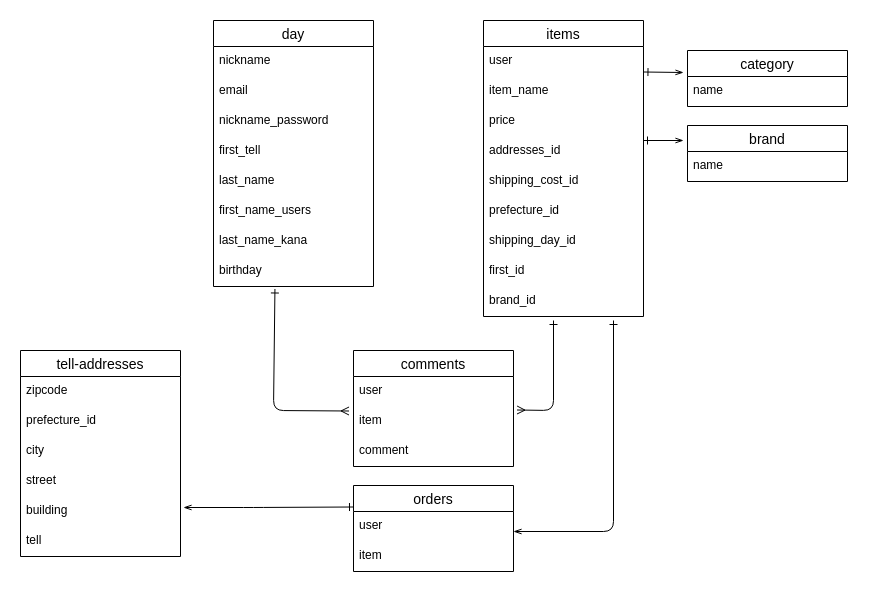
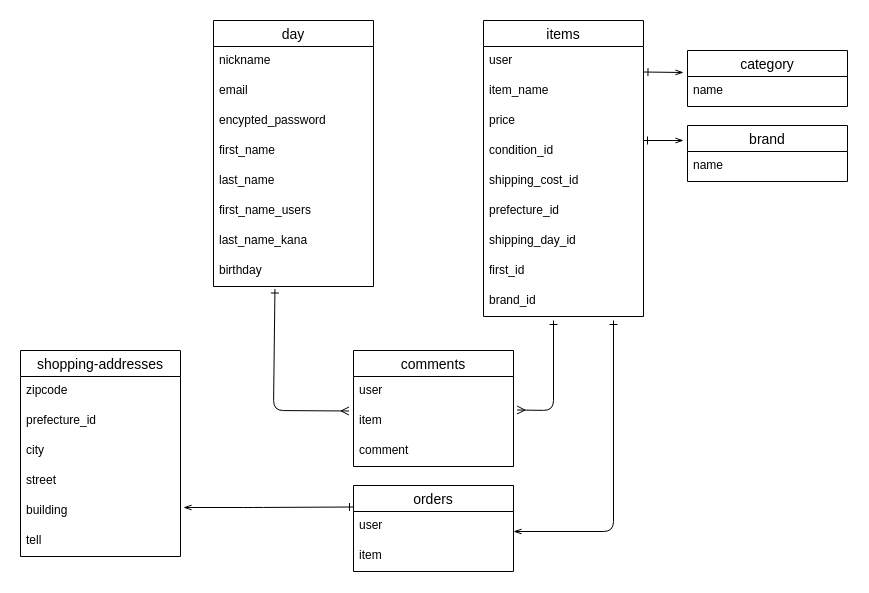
  <mxCell id="0" />
  <mxCell id="1" parent="0" />
  <mxCell id="2" value="" style="edgeStyle=none;html=1;endArrow=ERmany;endFill=0;startArrow=ERone;startFill=0;entryX=-0.028;entryY=0.15;entryDx=0;entryDy=0;entryPerimeter=0;exitX=0.384;exitY=1.083;exitDx=0;exitDy=0;exitPerimeter=0;" parent="1" source="30" target="10" edge="1"><mxGeometry relative="1" as="geometry"><mxPoint x="263" y="290" as="sourcePoint" /><mxPoint x="330" y="460" as="targetPoint" /><Array as="points"><mxPoint x="273" y="410" /></Array></mxGeometry></mxCell>
  <mxCell id="3" value="category" style="swimlane;fontStyle=0;childLayout=stackLayout;horizontal=1;startSize=26;horizontalStack=0;resizeParent=1;resizeParentMax=0;resizeLast=0;collapsible=1;marginBottom=0;align=center;fontSize=14;" parent="1" vertex="1"><mxGeometry x="687" y="50" width="160" height="56" as="geometry" /></mxCell>
  <mxCell id="4" value="name" style="text;strokeColor=none;fillColor=none;spacingLeft=4;spacingRight=4;overflow=hidden;rotatable=0;points=[[0,0.5],[1,0.5]];portConstraint=eastwest;fontSize=12;" parent="3" vertex="1"><mxGeometry y="26" width="160" height="30" as="geometry" /></mxCell>
  <mxCell id="5" value="brand" style="swimlane;fontStyle=0;childLayout=stackLayout;horizontal=1;startSize=26;horizontalStack=0;resizeParent=1;resizeParentMax=0;resizeLast=0;collapsible=1;marginBottom=0;align=center;fontSize=14;" parent="1" vertex="1"><mxGeometry x="687" y="125" width="160" height="56" as="geometry" /></mxCell>
  <mxCell id="6" value="name" style="text;strokeColor=none;fillColor=none;spacingLeft=4;spacingRight=4;overflow=hidden;rotatable=0;points=[[0,0.5],[1,0.5]];portConstraint=eastwest;fontSize=12;" parent="5" vertex="1"><mxGeometry y="26" width="160" height="30" as="geometry" /></mxCell>
  <mxCell id="7" style="edgeStyle=none;html=1;startArrow=ERone;startFill=0;endArrow=ERmany;endFill=0;entryX=1.022;entryY=0.117;entryDx=0;entryDy=0;entryPerimeter=0;" parent="1" target="10" edge="1"><mxGeometry relative="1" as="geometry"><mxPoint x="553" y="320" as="sourcePoint" /><mxPoint x="523" y="500" as="targetPoint" /><Array as="points"><mxPoint x="553" y="410" /></Array></mxGeometry></mxCell>
  <mxCell id="8" value="comments" style="swimlane;fontStyle=0;childLayout=stackLayout;horizontal=1;startSize=26;horizontalStack=0;resizeParent=1;resizeParentMax=0;resizeLast=0;collapsible=1;marginBottom=0;align=center;fontSize=14;" parent="1" vertex="1"><mxGeometry x="353" y="350" width="160" height="116" as="geometry" /></mxCell>
  <mxCell id="9" value="user" style="text;strokeColor=none;fillColor=none;spacingLeft=4;spacingRight=4;overflow=hidden;rotatable=0;points=[[0,0.5],[1,0.5]];portConstraint=eastwest;fontSize=12;" parent="8" vertex="1"><mxGeometry y="26" width="160" height="30" as="geometry" /></mxCell>
  <mxCell id="10" value="item" style="text;strokeColor=none;fillColor=none;spacingLeft=4;spacingRight=4;overflow=hidden;rotatable=0;points=[[0,0.5],[1,0.5]];portConstraint=eastwest;fontSize=12;" parent="8" vertex="1"><mxGeometry y="56" width="160" height="30" as="geometry" /></mxCell>
  <mxCell id="11" value="comment" style="text;strokeColor=none;fillColor=none;spacingLeft=4;spacingRight=4;overflow=hidden;rotatable=0;points=[[0,0.5],[1,0.5]];portConstraint=eastwest;fontSize=12;" parent="8" vertex="1"><mxGeometry y="86" width="160" height="30" as="geometry" /></mxCell>
  <mxCell id="12" value="items" style="swimlane;fontStyle=0;childLayout=stackLayout;horizontal=1;startSize=26;horizontalStack=0;resizeParent=1;resizeParentMax=0;resizeLast=0;collapsible=1;marginBottom=0;align=center;fontSize=14;" parent="1" vertex="1"><mxGeometry x="483" y="20" width="160" height="296" as="geometry" /></mxCell>
  <mxCell id="13" value="user" style="text;strokeColor=none;fillColor=none;spacingLeft=4;spacingRight=4;overflow=hidden;rotatable=0;points=[[0,0.5],[1,0.5]];portConstraint=eastwest;fontSize=12;" parent="12" vertex="1"><mxGeometry y="26" width="160" height="30" as="geometry" /></mxCell>
  <mxCell id="14" value="item_name" style="text;strokeColor=none;fillColor=none;spacingLeft=4;spacingRight=4;overflow=hidden;rotatable=0;points=[[0,0.5],[1,0.5]];portConstraint=eastwest;fontSize=12;" parent="12" vertex="1"><mxGeometry y="56" width="160" height="30" as="geometry" /></mxCell>
  <mxCell id="15" value="price" style="text;strokeColor=none;fillColor=none;spacingLeft=4;spacingRight=4;overflow=hidden;rotatable=0;points=[[0,0.5],[1,0.5]];portConstraint=eastwest;fontSize=12;" parent="12" vertex="1"><mxGeometry y="86" width="160" height="30" as="geometry" /></mxCell>
- <mxCell id="16" value="addresses_id" style="text;strokeColor=none;fillColor=none;spacingLeft=4;spacingRight=4;overflow=hidden;rotatable=0;points=[[0,0.5],[1,0.5]];portConstraint=eastwest;fontSize=12;" parent="12" vertex="1"><mxGeometry y="116" width="160" height="30" as="geometry" /></mxCell>
+ <mxCell id="16" value="condition_id" style="text;strokeColor=none;fillColor=none;spacingLeft=4;spacingRight=4;overflow=hidden;rotatable=0;points=[[0,0.5],[1,0.5]];portConstraint=eastwest;fontSize=12;" parent="12" vertex="1"><mxGeometry y="116" width="160" height="30" as="geometry" /></mxCell>
  <mxCell id="17" value="shipping_cost_id" style="text;strokeColor=none;fillColor=none;spacingLeft=4;spacingRight=4;overflow=hidden;rotatable=0;points=[[0,0.5],[1,0.5]];portConstraint=eastwest;fontSize=12;" parent="12" vertex="1"><mxGeometry y="146" width="160" height="30" as="geometry" /></mxCell>
  <mxCell id="18" value="prefecture_id" style="text;strokeColor=none;fillColor=none;spacingLeft=4;spacingRight=4;overflow=hidden;rotatable=0;points=[[0,0.5],[1,0.5]];portConstraint=eastwest;fontSize=12;" parent="12" vertex="1"><mxGeometry y="176" width="160" height="30" as="geometry" /></mxCell>
  <mxCell id="19" value="shipping_day_id" style="text;strokeColor=none;fillColor=none;spacingLeft=4;spacingRight=4;overflow=hidden;rotatable=0;points=[[0,0.5],[1,0.5]];portConstraint=eastwest;fontSize=12;" parent="12" vertex="1"><mxGeometry y="206" width="160" height="30" as="geometry" /></mxCell>
  <mxCell id="20" value="first_id" style="text;strokeColor=none;fillColor=none;spacingLeft=4;spacingRight=4;overflow=hidden;rotatable=0;points=[[0,0.5],[1,0.5]];portConstraint=eastwest;fontSize=12;" parent="12" vertex="1"><mxGeometry y="236" width="160" height="30" as="geometry" /></mxCell>
  <mxCell id="21" value="brand_id" style="text;strokeColor=none;fillColor=none;spacingLeft=4;spacingRight=4;overflow=hidden;rotatable=0;points=[[0,0.5],[1,0.5]];portConstraint=eastwest;fontSize=12;" parent="12" vertex="1"><mxGeometry y="266" width="160" height="30" as="geometry" /></mxCell>
  <mxCell id="22" value="day" style="swimlane;fontStyle=0;childLayout=stackLayout;horizontal=1;startSize=26;horizontalStack=0;resizeParent=1;resizeParentMax=0;resizeLast=0;collapsible=1;marginBottom=0;align=center;fontSize=14;" parent="1" vertex="1"><mxGeometry x="213" y="20" width="160" height="266" as="geometry" /></mxCell>
  <mxCell id="23" value="nickname" style="text;strokeColor=none;fillColor=none;spacingLeft=4;spacingRight=4;overflow=hidden;rotatable=0;points=[[0,0.5],[1,0.5]];portConstraint=eastwest;fontSize=12;" parent="22" vertex="1"><mxGeometry y="26" width="160" height="30" as="geometry" /></mxCell>
  <mxCell id="24" value="email" style="text;strokeColor=none;fillColor=none;spacingLeft=4;spacingRight=4;overflow=hidden;rotatable=0;points=[[0,0.5],[1,0.5]];portConstraint=eastwest;fontSize=12;" parent="22" vertex="1"><mxGeometry y="56" width="160" height="30" as="geometry" /></mxCell>
- <mxCell id="25" value="nickname_password" style="text;strokeColor=none;fillColor=none;spacingLeft=4;spacingRight=4;overflow=hidden;rotatable=0;points=[[0,0.5],[1,0.5]];portConstraint=eastwest;fontSize=12;" parent="22" vertex="1"><mxGeometry y="86" width="160" height="30" as="geometry" /></mxCell>
- <mxCell id="26" value="first_tell" style="text;strokeColor=none;fillColor=none;spacingLeft=4;spacingRight=4;overflow=hidden;rotatable=0;points=[[0,0.5],[1,0.5]];portConstraint=eastwest;fontSize=12;" parent="22" vertex="1"><mxGeometry y="116" width="160" height="30" as="geometry" /></mxCell>
+ <mxCell id="25" value="encypted_password" style="text;strokeColor=none;fillColor=none;spacingLeft=4;spacingRight=4;overflow=hidden;rotatable=0;points=[[0,0.5],[1,0.5]];portConstraint=eastwest;fontSize=12;" parent="22" vertex="1"><mxGeometry y="86" width="160" height="30" as="geometry" /></mxCell>
+ <mxCell id="26" value="first_name" style="text;strokeColor=none;fillColor=none;spacingLeft=4;spacingRight=4;overflow=hidden;rotatable=0;points=[[0,0.5],[1,0.5]];portConstraint=eastwest;fontSize=12;" parent="22" vertex="1"><mxGeometry y="116" width="160" height="30" as="geometry" /></mxCell>
  <mxCell id="27" value="last_name" style="text;strokeColor=none;fillColor=none;spacingLeft=4;spacingRight=4;overflow=hidden;rotatable=0;points=[[0,0.5],[1,0.5]];portConstraint=eastwest;fontSize=12;" parent="22" vertex="1"><mxGeometry y="146" width="160" height="30" as="geometry" /></mxCell>
  <mxCell id="28" value="first_name_users" style="text;strokeColor=none;fillColor=none;spacingLeft=4;spacingRight=4;overflow=hidden;rotatable=0;points=[[0,0.5],[1,0.5]];portConstraint=eastwest;fontSize=12;" parent="22" vertex="1"><mxGeometry y="176" width="160" height="30" as="geometry" /></mxCell>
  <mxCell id="29" value="last_name_kana" style="text;strokeColor=none;fillColor=none;spacingLeft=4;spacingRight=4;overflow=hidden;rotatable=0;points=[[0,0.5],[1,0.5]];portConstraint=eastwest;fontSize=12;" parent="22" vertex="1"><mxGeometry y="206" width="160" height="30" as="geometry" /></mxCell>
  <mxCell id="30" value="birthday" style="text;strokeColor=none;fillColor=none;spacingLeft=4;spacingRight=4;overflow=hidden;rotatable=0;points=[[0,0.5],[1,0.5]];portConstraint=eastwest;fontSize=12;" parent="22" vertex="1"><mxGeometry y="236" width="160" height="30" as="geometry" /></mxCell>
  <mxCell id="31" value="orders" style="swimlane;fontStyle=0;childLayout=stackLayout;horizontal=1;startSize=26;horizontalStack=0;resizeParent=1;resizeParentMax=0;resizeLast=0;collapsible=1;marginBottom=0;align=center;fontSize=14;" parent="1" vertex="1"><mxGeometry x="353" y="485" width="160" height="86" as="geometry" /></mxCell>
  <mxCell id="32" value="user" style="text;strokeColor=none;fillColor=none;spacingLeft=4;spacingRight=4;overflow=hidden;rotatable=0;points=[[0,0.5],[1,0.5]];portConstraint=eastwest;fontSize=12;" parent="31" vertex="1"><mxGeometry y="26" width="160" height="30" as="geometry" /></mxCell>
  <mxCell id="33" value="item" style="text;strokeColor=none;fillColor=none;spacingLeft=4;spacingRight=4;overflow=hidden;rotatable=0;points=[[0,0.5],[1,0.5]];portConstraint=eastwest;fontSize=12;" parent="31" vertex="1"><mxGeometry y="56" width="160" height="30" as="geometry" /></mxCell>
- <mxCell id="34" value="tell-addresses" style="swimlane;fontStyle=0;childLayout=stackLayout;horizontal=1;startSize=26;horizontalStack=0;resizeParent=1;resizeParentMax=0;resizeLast=0;collapsible=1;marginBottom=0;align=center;fontSize=14;" parent="1" vertex="1"><mxGeometry x="20" y="350" width="160" height="206" as="geometry" /></mxCell>
+ <mxCell id="34" value="shopping-addresses" style="swimlane;fontStyle=0;childLayout=stackLayout;horizontal=1;startSize=26;horizontalStack=0;resizeParent=1;resizeParentMax=0;resizeLast=0;collapsible=1;marginBottom=0;align=center;fontSize=14;" parent="1" vertex="1"><mxGeometry x="20" y="350" width="160" height="206" as="geometry" /></mxCell>
  <mxCell id="35" value="zipcode" style="text;strokeColor=none;fillColor=none;spacingLeft=4;spacingRight=4;overflow=hidden;rotatable=0;points=[[0,0.5],[1,0.5]];portConstraint=eastwest;fontSize=12;" parent="34" vertex="1"><mxGeometry y="26" width="160" height="30" as="geometry" /></mxCell>
  <mxCell id="36" value="prefecture_id" style="text;strokeColor=none;fillColor=none;spacingLeft=4;spacingRight=4;overflow=hidden;rotatable=0;points=[[0,0.5],[1,0.5]];portConstraint=eastwest;fontSize=12;" parent="34" vertex="1"><mxGeometry y="56" width="160" height="30" as="geometry" /></mxCell>
  <mxCell id="37" value="city" style="text;strokeColor=none;fillColor=none;spacingLeft=4;spacingRight=4;overflow=hidden;rotatable=0;points=[[0,0.5],[1,0.5]];portConstraint=eastwest;fontSize=12;" parent="34" vertex="1"><mxGeometry y="86" width="160" height="30" as="geometry" /></mxCell>
  <mxCell id="38" value="street" style="text;strokeColor=none;fillColor=none;spacingLeft=4;spacingRight=4;overflow=hidden;rotatable=0;points=[[0,0.5],[1,0.5]];portConstraint=eastwest;fontSize=12;" parent="34" vertex="1"><mxGeometry y="116" width="160" height="30" as="geometry" /></mxCell>
  <mxCell id="39" value="building" style="text;strokeColor=none;fillColor=none;spacingLeft=4;spacingRight=4;overflow=hidden;rotatable=0;points=[[0,0.5],[1,0.5]];portConstraint=eastwest;fontSize=12;" parent="34" vertex="1"><mxGeometry y="146" width="160" height="30" as="geometry" /></mxCell>
  <mxCell id="40" value="tell" style="text;strokeColor=none;fillColor=none;spacingLeft=4;spacingRight=4;overflow=hidden;rotatable=0;points=[[0,0.5],[1,0.5]];portConstraint=eastwest;fontSize=12;" parent="34" vertex="1"><mxGeometry y="176" width="160" height="30" as="geometry" /></mxCell>
  <mxCell id="41" style="edgeStyle=none;html=1;startArrow=ERone;startFill=0;endArrow=openThin;endFill=0;entryX=1;entryY=0.5;entryDx=0;entryDy=0;" parent="1" edge="1"><mxGeometry relative="1" as="geometry"><mxPoint x="613" y="320" as="sourcePoint" /><mxPoint x="513" y="531" as="targetPoint" /><Array as="points"><mxPoint x="613" y="531" /></Array></mxGeometry></mxCell>
  <mxCell id="42" style="edgeStyle=none;html=1;startArrow=ERone;startFill=0;endArrow=openThin;endFill=0;exitX=1;exitY=0.5;exitDx=0;exitDy=0;" parent="1" edge="1"><mxGeometry relative="1" as="geometry"><mxPoint x="643" y="140" as="sourcePoint" /><mxPoint x="683" y="140" as="targetPoint" /></mxGeometry></mxCell>
  <mxCell id="43" style="edgeStyle=none;html=1;startArrow=ERone;startFill=0;endArrow=openThin;endFill=0;exitX=1.003;exitY=0.85;exitDx=0;exitDy=0;exitPerimeter=0;" parent="1" source="13" edge="1"><mxGeometry relative="1" as="geometry"><mxPoint x="653" y="70" as="sourcePoint" /><mxPoint x="683" y="72" as="targetPoint" /></mxGeometry></mxCell>
  <mxCell id="44" style="edgeStyle=none;html=1;startArrow=ERone;startFill=0;endArrow=openThin;endFill=0;exitX=0;exitY=0.25;exitDx=0;exitDy=0;" parent="1" source="31" edge="1"><mxGeometry relative="1" as="geometry"><mxPoint x="183" y="507" as="targetPoint" /><mxPoint x="353" y="531" as="sourcePoint" /><Array as="points"><mxPoint x="253" y="507" /></Array></mxGeometry></mxCell>
